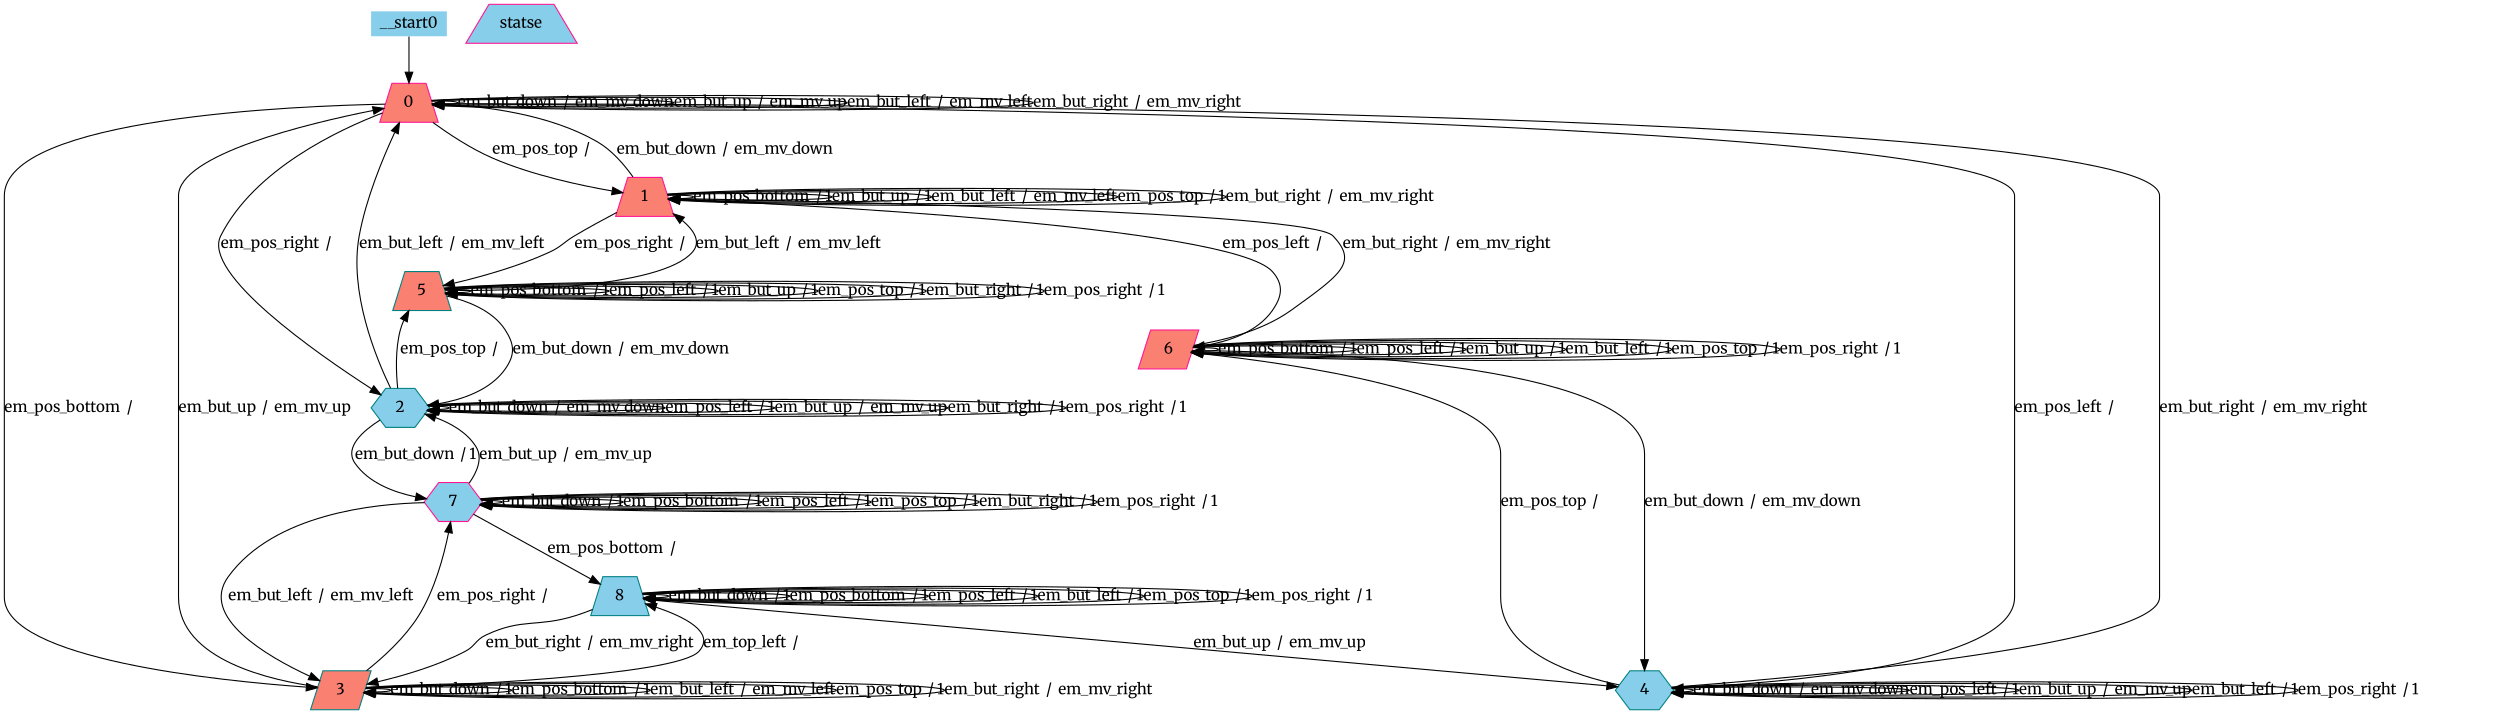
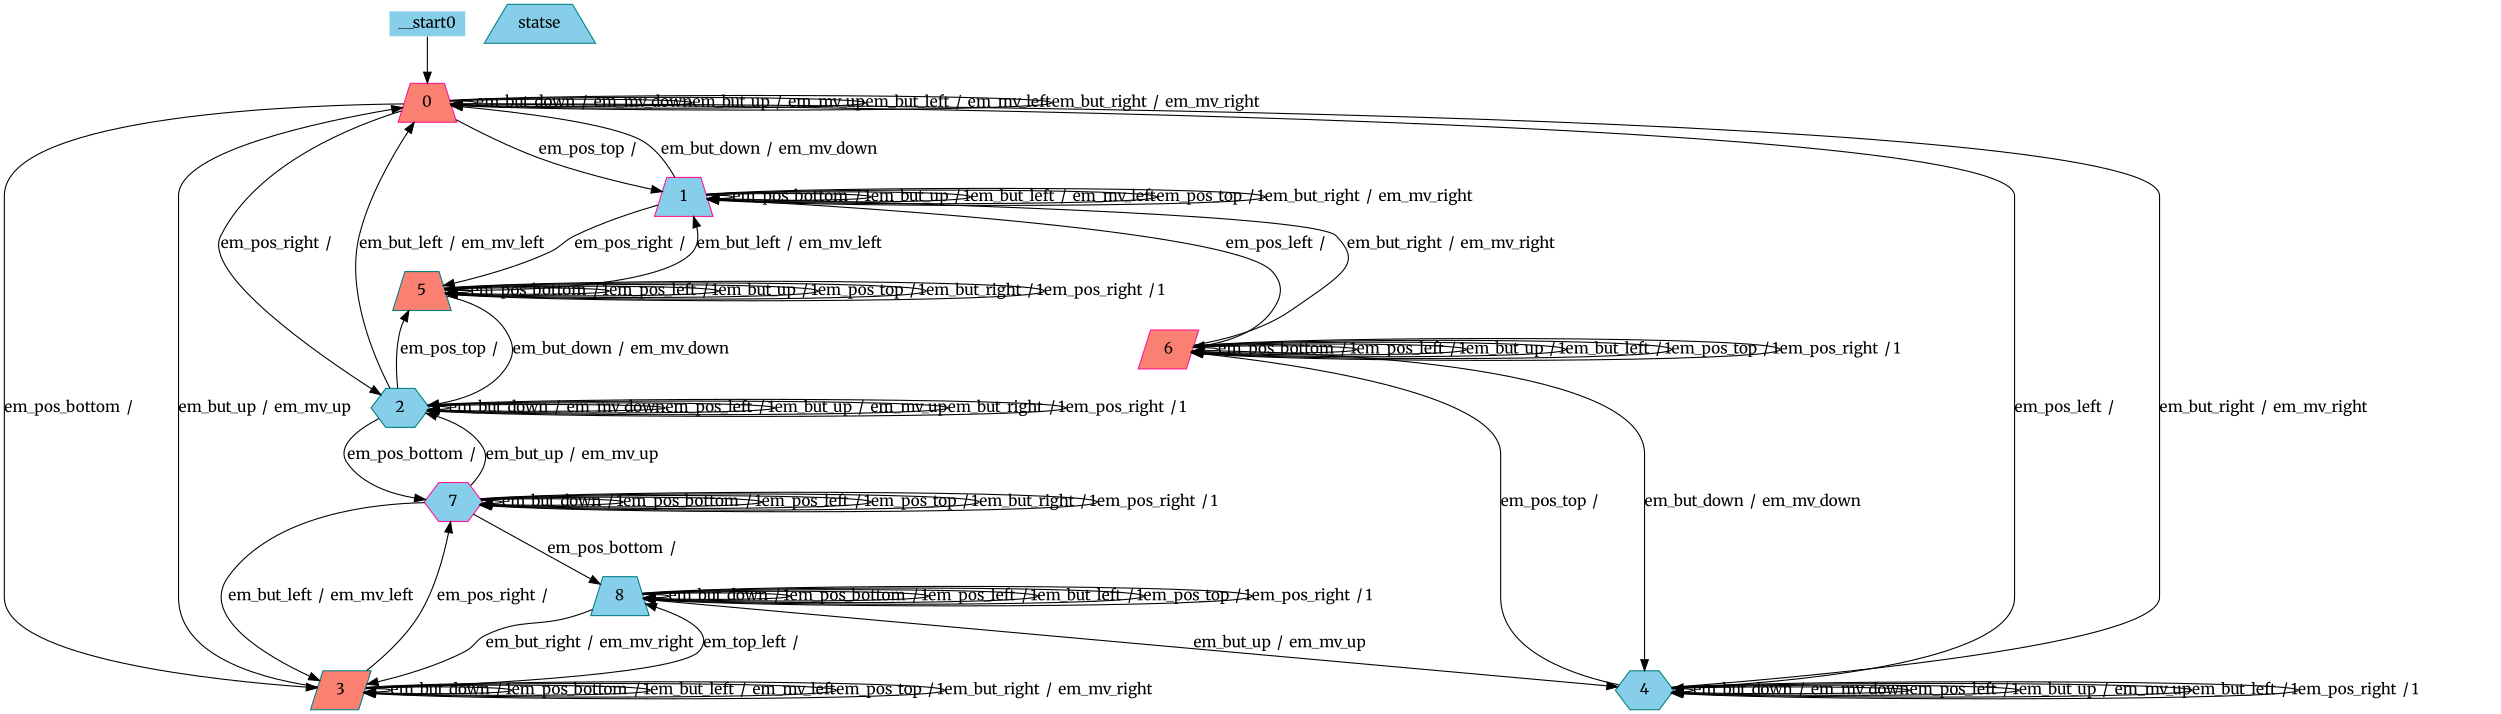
  digraph {
    fontname=Merriweather
    node [color=teal fillcolor=skyblue fontname=Merriweather shape=trapezium style=filled]
    edge [fontname=Merriweather]
    n1 [color=deeppink fillcolor=salmon label=0]
-   n2 [color=deeppink fillcolor=salmon label=1]
+   n2 [color=deeppink label=1]
    n3 [label=2 shape=hexagon]
    n4 [fillcolor=salmon label=3 shape=parallelogram]
    n5 [label=4 shape=hexagon]
    n6 [fillcolor=salmon label=5]
    n7 [color=deeppink fillcolor=salmon label=6 shape=parallelogram]
    n8 [color=deeppink label=7 shape=hexagon]
    n9 [label=8]
    __start0 [color=deeppink height=0 shape=none width=0]
-   statse [color=deeppink]
+   statse
    n1 -> n1 [label="em_but_down  /  em_mv_down"]
    n1 -> n1 [label="em_but_up  /  em_mv_up"]
    n1 -> n1 [label="em_but_left  /  em_mv_left"]
    n1 -> n1 [label="em_but_right  /  em_mv_right"]
    n1 -> n2 [label="em_pos_top  /  "]
    n1 -> n3 [label="em_pos_right  /  "]
    n1 -> n4 [label="em_pos_bottom  /  "]
    n1 -> n5 [label="em_pos_left  /  "]
    n2 -> n1 [label="em_but_down  /  em_mv_down"]
    n2 -> n2 [label="em_pos_bottom  / 1"]
    n2 -> n2 [label="em_but_up  / 1"]
    n2 -> n2 [label="em_but_left  /  em_mv_left"]
    n2 -> n2 [label="em_pos_top  / 1"]
    n2 -> n2 [label="em_but_right  /  em_mv_right"]
    n2 -> n6 [label="em_pos_right  /  "]
    n2 -> n7 [label="em_pos_left  /  "]
    n3 -> n1 [label="em_but_left  /  em_mv_left"]
    n3 -> n3 [label="em_but_down  /  em_mv_down"]
    n3 -> n3 [label="em_pos_left  / 1"]
    n3 -> n3 [label="em_but_up  /  em_mv_up"]
    n3 -> n3 [label="em_but_right  / 1"]
    n3 -> n3 [label="em_pos_right  / 1"]
    n3 -> n6 [label="em_pos_top  /  "]
-   n3 -> n8 [label="em_but_down  / 1"]
+   n3 -> n8 [label="em_pos_bottom  /  "]
    n4 -> n1 [label="em_but_up  /  em_mv_up"]
    n4 -> n4 [label="em_but_down  / 1"]
    n4 -> n4 [label="em_pos_bottom  / 1"]
    n4 -> n4 [label="em_but_left  /  em_mv_left"]
    n4 -> n4 [label="em_pos_top  / 1"]
    n4 -> n4 [label="em_but_right  /  em_mv_right"]
    n4 -> n8 [label="em_pos_right  /  "]
    n4 -> n9 [label="em_top_left  /  "]
    n5 -> n1 [label="em_but_right  /  em_mv_right"]
    n5 -> n5 [label="em_but_down  /  em_mv_down"]
    n5 -> n5 [label="em_pos_left  / 1"]
    n5 -> n5 [label="em_but_up  /  em_mv_up"]
    n5 -> n5 [label="em_but_left  / 1"]
    n5 -> n5 [label="em_pos_right  / 1"]
    n5 -> n7 [label="em_pos_top  /  "]
    n6 -> n2 [label="em_but_left  /  em_mv_left"]
    n6 -> n3 [label="em_but_down  /  em_mv_down"]
    n6 -> n6 [label="em_pos_bottom  / 1"]
    n6 -> n6 [label="em_pos_left  / 1"]
    n6 -> n6 [label="em_but_up  / 1"]
    n6 -> n6 [label="em_pos_top  / 1"]
    n6 -> n6 [label="em_but_right  / 1"]
    n6 -> n6 [label="em_pos_right  / 1"]
    n7 -> n2 [label="em_but_right  /  em_mv_right"]
    n7 -> n5 [label="em_but_down  /  em_mv_down"]
    n7 -> n7 [label="em_pos_bottom  / 1"]
    n7 -> n7 [label="em_pos_left  / 1"]
    n7 -> n7 [label="em_but_up  / 1"]
    n7 -> n7 [label="em_but_left  / 1"]
    n7 -> n7 [label="em_pos_top  / 1"]
    n7 -> n7 [label="em_pos_right  / 1"]
    n8 -> n3 [label="em_but_up  /  em_mv_up"]
    n8 -> n4 [label="em_but_left  /  em_mv_left"]
    n8 -> n8 [label="em_but_down  / 1"]
    n8 -> n8 [label="em_pos_bottom  / 1"]
    n8 -> n8 [label="em_pos_left  / 1"]
    n8 -> n8 [label="em_pos_top  / 1"]
    n8 -> n8 [label="em_but_right  / 1"]
    n8 -> n8 [label="em_pos_right  / 1"]
    n8 -> n9 [label="em_pos_bottom  /  "]
    n9 -> n4 [label="em_but_right  /  em_mv_right"]
    n9 -> n5 [label="em_but_up  /  em_mv_up"]
    n9 -> n9 [label="em_but_down  / 1"]
    n9 -> n9 [label="em_pos_bottom  / 1"]
    n9 -> n9 [label="em_pos_left  / 1"]
    n9 -> n9 [label="em_but_left  / 1"]
    n9 -> n9 [label="em_pos_top  / 1"]
    n9 -> n9 [label="em_pos_right  / 1"]
    __start0 -> n1
  }
